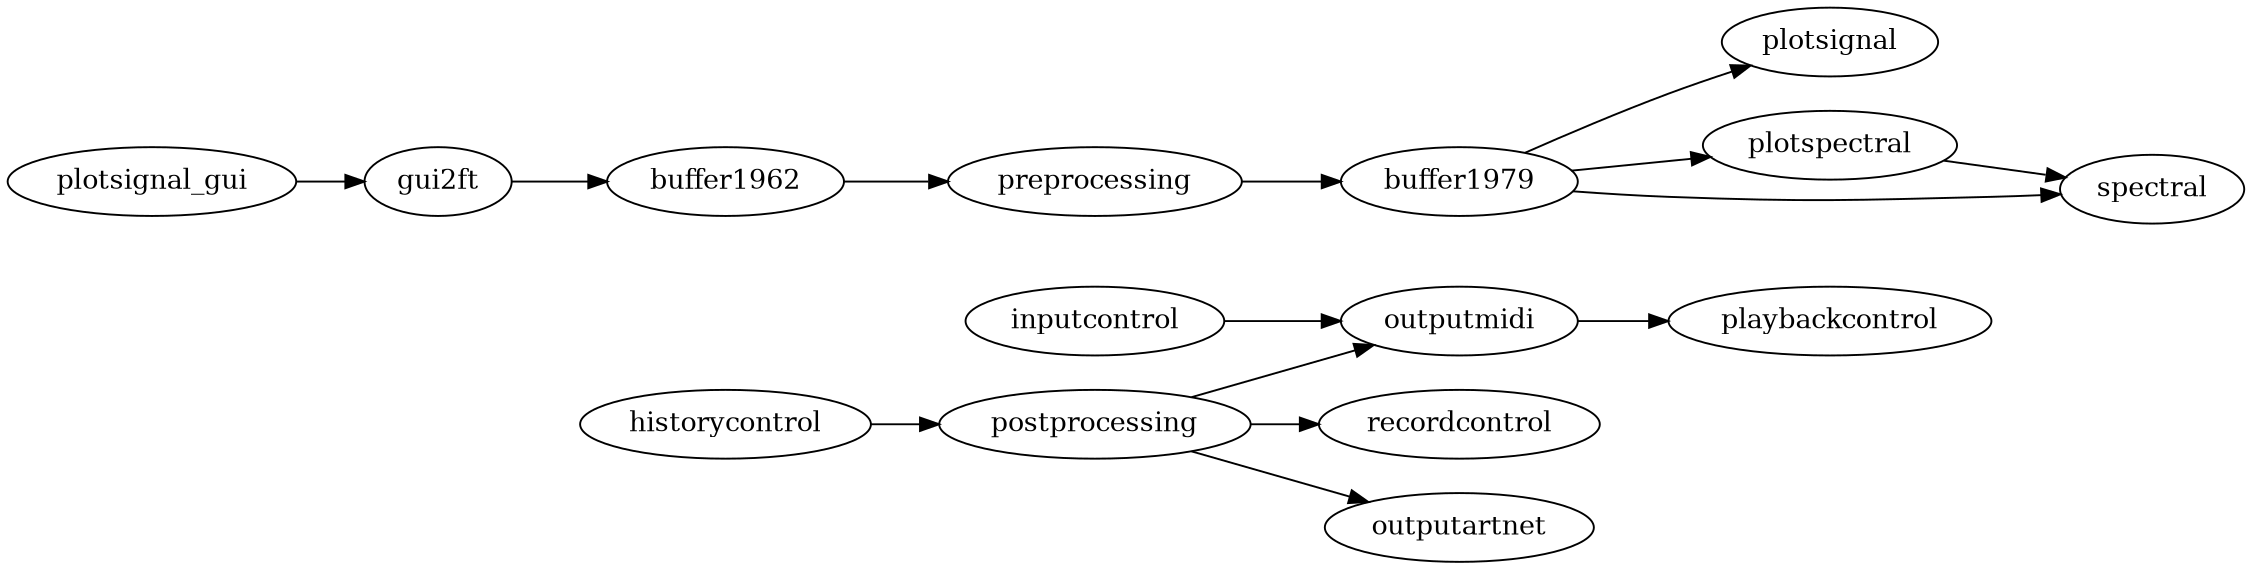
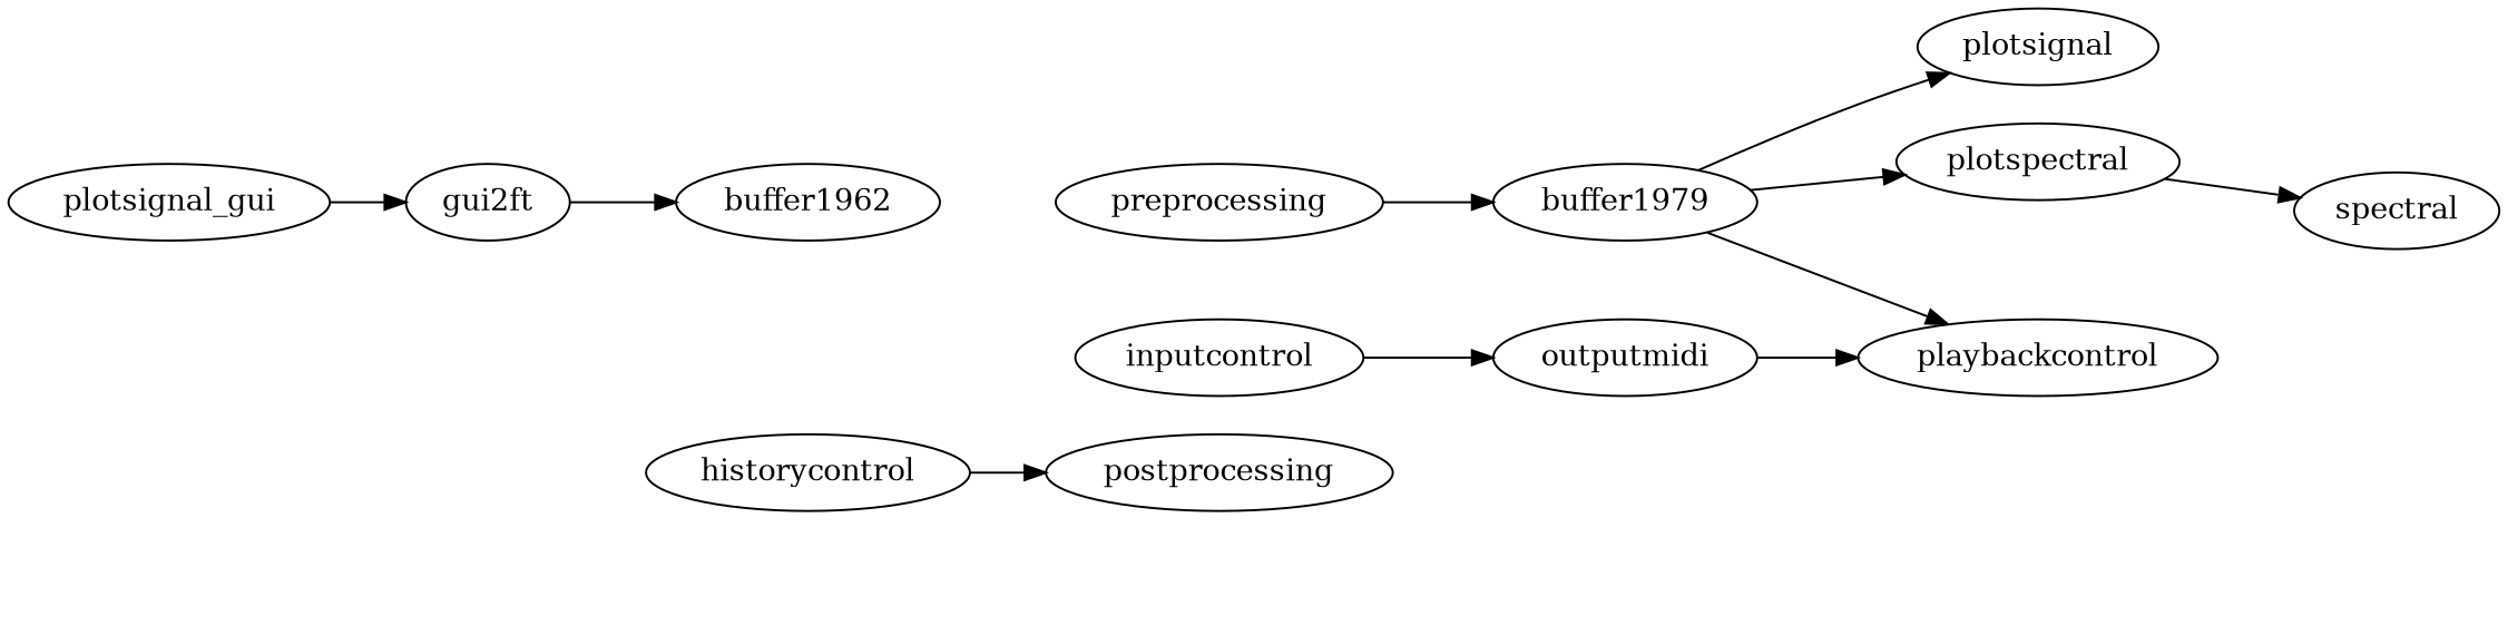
  digraph {
    rankdir=LR
    n1 [label=plotsignal_gui]
    n2 [label=gui2ft]
    n3 [label=buffer1962]
    preprocessing
    n5 [label=buffer1979]
    plotsignal
    plotspectral
    spectral
    historycontrol
    postprocessing
    outputmidi
-   recordcontrol
-   outputartnet
    inputcontrol
    playbackcontrol
    n1 -> n2
    n2 -> n3
-   n3 -> preprocessing
    preprocessing -> n5
    n5 -> plotsignal
    n5 -> plotspectral
-   n5 -> spectral
+   n5 -> playbackcontrol
    plotspectral -> spectral
    historycontrol -> postprocessing
-   postprocessing -> outputmidi
-   postprocessing -> recordcontrol
-   postprocessing -> outputartnet
    outputmidi -> playbackcontrol
    inputcontrol -> outputmidi
  }
